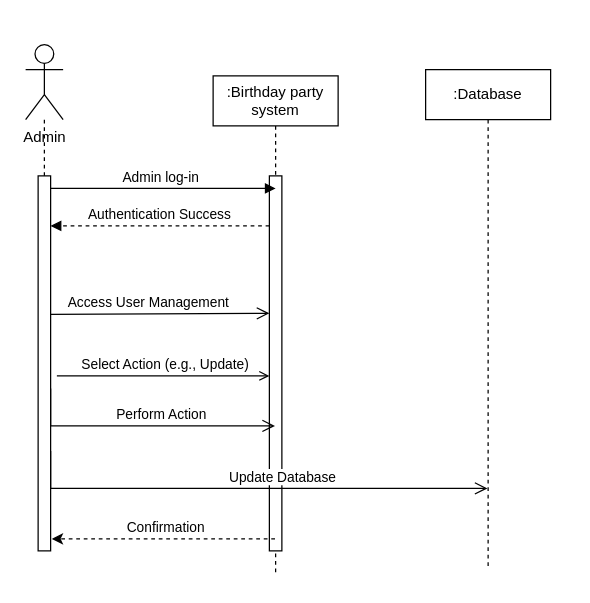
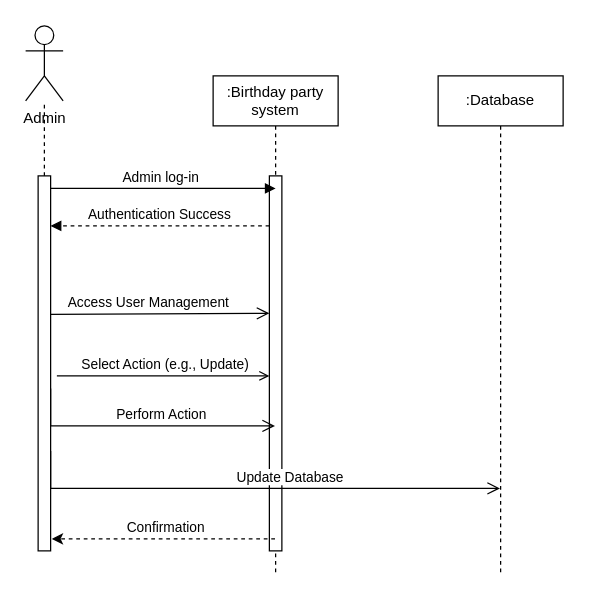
  <mxCell id="0" />
  <mxCell id="1" parent="0" />
  <mxCell id="2" value=":Birthday party system" style="shape=umlLifeline;perimeter=lifelinePerimeter;whiteSpace=wrap;html=1;container=0;dropTarget=0;collapsible=0;recursiveResize=0;outlineConnect=0;portConstraint=eastwest;newEdgeStyle={&quot;edgeStyle&quot;:&quot;elbowEdgeStyle&quot;,&quot;elbow&quot;:&quot;vertical&quot;,&quot;curved&quot;:0,&quot;rounded&quot;:0};" parent="1" vertex="1"><mxGeometry x="170" y="60" width="100" height="400" as="geometry" /></mxCell>
  <mxCell id="3" value="" style="html=1;points=[];perimeter=orthogonalPerimeter;outlineConnect=0;targetShapes=umlLifeline;portConstraint=eastwest;newEdgeStyle={&quot;edgeStyle&quot;:&quot;elbowEdgeStyle&quot;,&quot;elbow&quot;:&quot;vertical&quot;,&quot;curved&quot;:0,&quot;rounded&quot;:0};" parent="2" vertex="1"><mxGeometry x="45" y="80" width="10" height="300" as="geometry" /></mxCell>
  <mxCell id="4" value="Admin log-in" style="html=1;verticalAlign=bottom;endArrow=block;edgeStyle=elbowEdgeStyle;elbow=vertical;curved=0;rounded=0;exitX=0.92;exitY=0.027;exitDx=0;exitDy=0;exitPerimeter=0;" parent="1" edge="1" source="15"><mxGeometry relative="1" as="geometry"><mxPoint x="50" y="150" as="sourcePoint" /><Array as="points"><mxPoint x="135" y="150" /></Array><mxPoint as="offset" /><mxPoint x="220" y="150" as="targetPoint" /></mxGeometry></mxCell>
  <mxCell id="5" value="Authentication Success" style="html=1;verticalAlign=bottom;endArrow=block;edgeStyle=elbowEdgeStyle;elbow=horizontal;curved=0;rounded=0;dashed=1;" parent="1" source="3" edge="1" target="15"><mxGeometry relative="1" as="geometry"><mxPoint x="125" y="180" as="sourcePoint" /><Array as="points"><mxPoint x="140" y="180" /></Array><mxPoint x="50" y="180" as="targetPoint" /></mxGeometry></mxCell>
  <mxCell id="6" value="Access User Management&lt;span style=&quot;white-space: pre;&quot;&gt;&#09;&lt;/span&gt;" style="html=1;verticalAlign=bottom;endArrow=open;endSize=8;edgeStyle=elbowEdgeStyle;elbow=vertical;curved=0;rounded=0;exitX=1;exitY=0.369;exitDx=0;exitDy=0;exitPerimeter=0;" parent="1" target="3" edge="1" source="15"><mxGeometry relative="1" as="geometry"><mxPoint x="125" y="255" as="targetPoint" /><Array as="points"><mxPoint x="130" y="250" /></Array><mxPoint x="50" y="250" as="sourcePoint" /></mxGeometry></mxCell>
- <mxCell id="7" value=":Database" style="shape=umlLifeline;perimeter=lifelinePerimeter;whiteSpace=wrap;html=1;container=0;dropTarget=0;collapsible=0;recursiveResize=0;outlineConnect=0;portConstraint=eastwest;newEdgeStyle={&quot;edgeStyle&quot;:&quot;elbowEdgeStyle&quot;,&quot;elbow&quot;:&quot;vertical&quot;,&quot;curved&quot;:0,&quot;rounded&quot;:0};" parent="1" vertex="1"><mxGeometry x="340" y="55" width="100" height="400" as="geometry" /></mxCell>
+ <mxCell id="7" value=":Database" style="shape=umlLifeline;perimeter=lifelinePerimeter;whiteSpace=wrap;html=1;container=0;dropTarget=0;collapsible=0;recursiveResize=0;outlineConnect=0;portConstraint=eastwest;newEdgeStyle={&quot;edgeStyle&quot;:&quot;elbowEdgeStyle&quot;,&quot;elbow&quot;:&quot;vertical&quot;,&quot;curved&quot;:0,&quot;rounded&quot;:0};" parent="1" vertex="1"><mxGeometry x="350" y="60" width="100" height="400" as="geometry" /></mxCell>
  <mxCell id="8" value="&amp;nbsp;Select Action (e.g., Update)" style="html=1;verticalAlign=bottom;endArrow=open;edgeStyle=elbowEdgeStyle;elbow=vertical;curved=0;rounded=0;" parent="1" target="3" edge="1"><mxGeometry x="0.002" relative="1" as="geometry"><mxPoint x="145" y="225" as="targetPoint" /><Array as="points"><mxPoint x="140" y="300" /></Array><mxPoint as="offset" /><mxPoint x="45" y="300" as="sourcePoint" /></mxGeometry></mxCell>
  <mxCell id="9" value="Perform Action&amp;nbsp;" style="html=1;verticalAlign=bottom;endArrow=open;endSize=8;edgeStyle=elbowEdgeStyle;elbow=vertical;curved=0;rounded=0;" parent="1" target="2" edge="1"><mxGeometry x="0.146" relative="1" as="geometry"><mxPoint x="210" y="310" as="targetPoint" /><Array as="points"><mxPoint x="115" y="340" /></Array><mxPoint x="40" y="310" as="sourcePoint" /><mxPoint as="offset" /></mxGeometry></mxCell>
  <mxCell id="10" value="Update Database&amp;nbsp;" style="html=1;verticalAlign=bottom;endArrow=open;endSize=8;edgeStyle=elbowEdgeStyle;elbow=vertical;curved=0;rounded=0;" parent="1" edge="1" target="7"><mxGeometry x="0.146" relative="1" as="geometry"><mxPoint x="220" y="390" as="targetPoint" /><Array as="points"><mxPoint x="115" y="390" /></Array><mxPoint x="40" y="360" as="sourcePoint" /><mxPoint as="offset" /></mxGeometry></mxCell>
- <mxCell id="11" value="Admin" style="shape=umlActor;verticalLabelPosition=bottom;verticalAlign=top;html=1;outlineConnect=0;" parent="1" vertex="1"><mxGeometry x="20" y="35" width="30" height="60" as="geometry" /></mxCell>
+ <mxCell id="11" value="Admin" style="shape=umlActor;verticalLabelPosition=bottom;verticalAlign=top;html=1;outlineConnect=0;" parent="1" vertex="1"><mxGeometry x="20" width="30" height="60" as="geometry" y="20" /></mxCell>
  <mxCell id="12" value="" style="endArrow=none;dashed=1;html=1;rounded=0;" parent="1" source="15" target="11" edge="1"><mxGeometry width="50" height="50" relative="1" as="geometry"><mxPoint x="40" y="300" as="sourcePoint" /><mxPoint x="40" y="110" as="targetPoint" /></mxGeometry></mxCell>
  <mxCell id="13" style="edgeStyle=orthogonalEdgeStyle;rounded=0;orthogonalLoop=1;jettySize=auto;html=1;exitX=0.5;exitY=1;exitDx=0;exitDy=0;" parent="1" source="15" target="15" edge="1"><mxGeometry relative="1" as="geometry" /></mxCell>
  <mxCell id="14" value="" style="endArrow=none;dashed=1;html=1;rounded=0;" parent="1" target="15" edge="1"><mxGeometry width="50" height="50" relative="1" as="geometry"><mxPoint x="40" y="300" as="sourcePoint" /><mxPoint x="36" y="80" as="targetPoint" /></mxGeometry></mxCell>
  <mxCell id="15" value="" style="rounded=0;whiteSpace=wrap;html=1;" parent="1" vertex="1"><mxGeometry x="30" y="140" width="10" height="300" as="geometry" /></mxCell>
  <mxCell id="16" value="" style="endArrow=classic;html=1;rounded=0;entryX=1.1;entryY=0.968;entryDx=0;entryDy=0;entryPerimeter=0;dashed=1;" edge="1" parent="1" source="2" target="15"><mxGeometry width="50" height="50" relative="1" as="geometry"><mxPoint x="370" y="300" as="sourcePoint" /><mxPoint x="50" y="430" as="targetPoint" /></mxGeometry></mxCell>
  <mxCell id="17" value="Confirmation" style="edgeLabel;html=1;align=center;verticalAlign=middle;resizable=0;points=[];" vertex="1" connectable="0" parent="16"><mxGeometry x="-0.016" relative="1" as="geometry"><mxPoint y="-10" as="offset" /></mxGeometry></mxCell>
